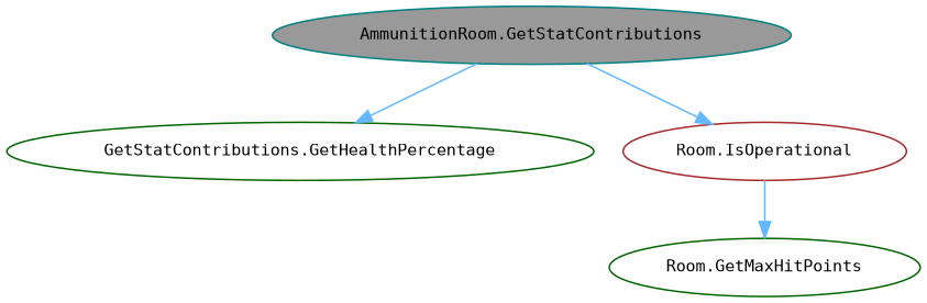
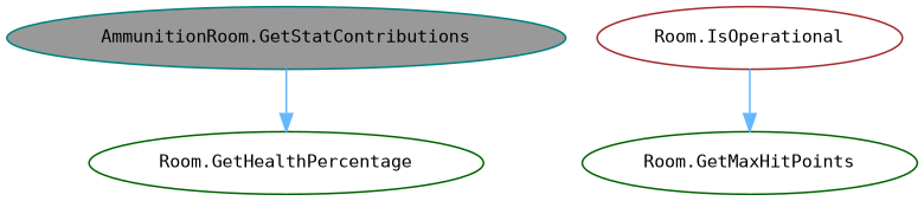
  digraph {
    rankdir=TB
    node [color=darkgreen fillcolor=white fontname=Consolas fontsize=10 margin=0.1 style=filled]
    edge [color=steelblue1 fontname=Helvetica fontsize=10 labelfontname=Helvetica labelfontsize=10 style=solid]
    n1 [color=teal fillcolor=grey60 fontcolor=black height=0.2 label="AmmunitionRoom.GetStatContributions" width=0.4]
-   n2 [height=0.2 label="GetStatContributions.GetHealthPercentage" width=0.4]
+   n2 [height=0.2 label="Room.GetHealthPercentage" width=0.4]
    n3 [color=brown height=0.2 label="Room.IsOperational" width=0.4]
    n4 [height=0.2 label="Room.GetMaxHitPoints" width=0.4]
    n1 -> n2
-   n1 -> n3
    n3 -> n4
  }
